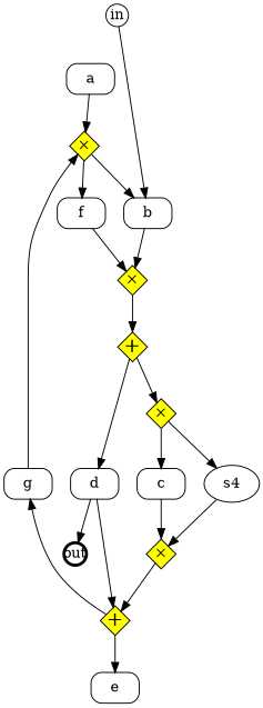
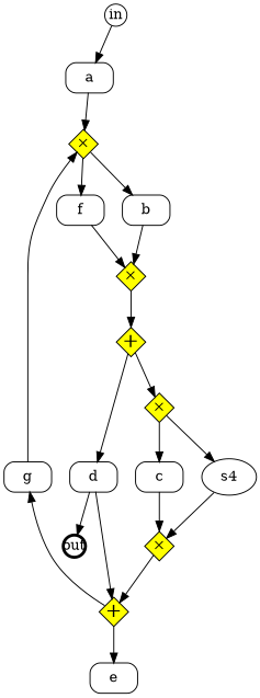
  digraph {
    rankdir=TB
    node [shape=Mrecord]
    a [height=0.4 width=.65]
    e [height=0.4 width=.65]
    g [height=0.4 width=.65]
    c [height=0.4 width=.65]
    d [height=0.4 width=.65]
    b [height=0.4 width=.65]
    f [height=0.4 width=.65]
    n8 [fillcolor=yellow fixedsize=true fontsize=12 height=.4 label=<&#x2715;> shape=diamond style=filled width=.4]
    n9 [fillcolor=yellow fixedsize=true fontsize=12 height=.4 label=<&#x2715;> shape=diamond style=filled width=.4]
    n10 [fillcolor=yellow fixedsize=true fontsize=12 height=.4 label=<&#x2715;> shape=diamond style=filled width=.4]
    n11 [fillcolor=yellow fixedsize=true fontsize=12 height=.4 label=<&#x2715;> shape=diamond style=filled width=.4]
    in [fixedsize=true height=.3 shape=circle width=.3]
    out [fixedsize=true height=.3 penwidth=3 shape=circle width=.3]
    n14 [fillcolor=yellow fixedsize=true fontsize=20 height=.4 label=<&#43;> shape=diamond style=filled width=.4]
    n15 [fillcolor=yellow fixedsize=true fontsize=20 height=.4 label=<&#43;> shape=diamond style=filled width=.4]
    n16 [label=s4 shape=""]
    subgraph sub_1 {
      a
      e
      g
    }
    subgraph sub_2 {
      rank=same
      g
      c
      d
    }
    subgraph sub_3 {
      rank=same
      b
      f
    }
    subgraph sub_4 {
      n8
      n9
      n10
      n11
    }
    subgraph sub_5 {
      in
      out
    }
    subgraph sub_6 {
      n14
      n15
    }
    subgraph sub_7 {
    }
    subgraph sub_8 {
      a
      e
      g
      c
      d
      b
      f
    }
    subgraph sub_9 {
    }
    a -> n8
    g -> n8
    c -> n11
    d -> out
    d -> n15
    b -> n9
    f -> n9
    n8 -> b
    n8 -> f
    n9 -> n14
    n10 -> c
    n10 -> n16
    n11 -> n15
-   in -> b
+   in -> a
    n14 -> d
    n14 -> n10
    n15 -> e
    n15 -> g
    n16 -> n11
  }
